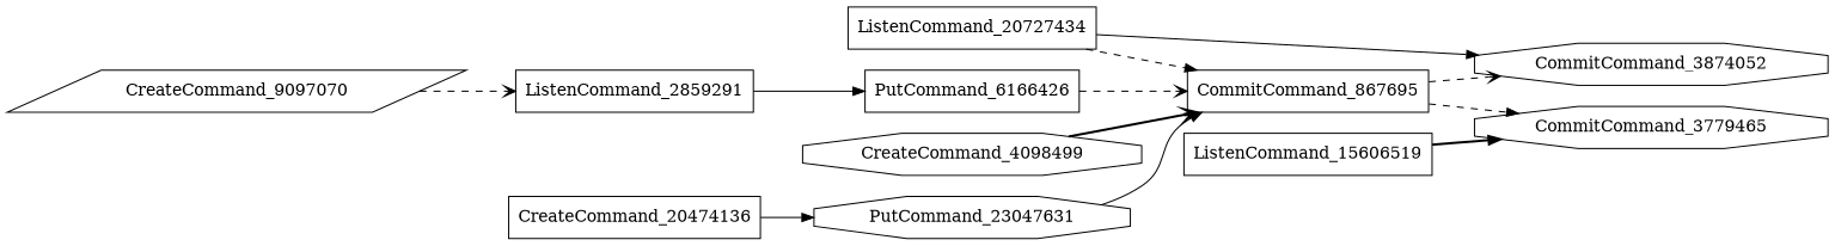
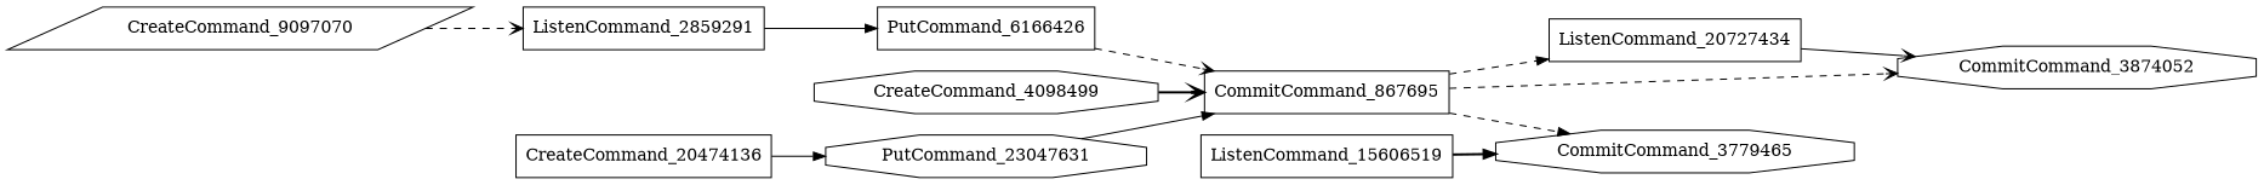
  digraph {
    rankdir=LR
    node [shape=box]
    edge [arrowhead=normal style=dashed]
    CreateCommand_9097070 [shape=parallelogram]
    ListenCommand_2859291
    PutCommand_6166426
    CreateCommand_4098499 [shape=octagon]
    CommitCommand_867695
    ListenCommand_20727434
    CommitCommand_3874052 [shape=octagon]
    CommitCommand_3779465 [shape=octagon]
    PutCommand_23047631 [shape=octagon]
    CreateCommand_20474136
    ListenCommand_15606519
    CreateCommand_9097070 -> ListenCommand_2859291 [arrowhead=vee]
    ListenCommand_2859291 -> PutCommand_6166426 [style=solid]
    PutCommand_6166426 -> CommitCommand_867695 [arrowhead=vee]
    CreateCommand_4098499 -> CommitCommand_867695 [arrowhead=vee style=bold]
-   ListenCommand_20727434 -> CommitCommand_867695
+   CommitCommand_867695 -> ListenCommand_20727434
    CommitCommand_867695 -> CommitCommand_3874052 [arrowhead=vee]
    CommitCommand_867695 -> CommitCommand_3779465
-   ListenCommand_20727434 -> CommitCommand_3874052 [style=solid]
+   ListenCommand_20727434 -> CommitCommand_3874052 [arrowhead=vee style=solid]
    PutCommand_23047631 -> CommitCommand_867695 [style=solid]
    CreateCommand_20474136 -> PutCommand_23047631 [style=solid]
    ListenCommand_15606519 -> CommitCommand_3779465 [style=bold]
  }
